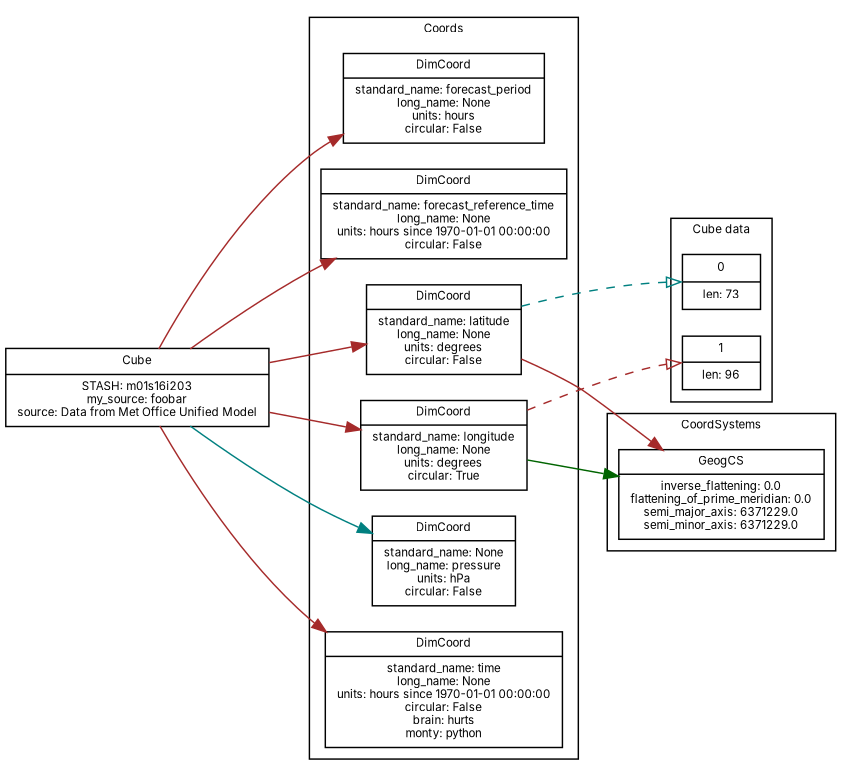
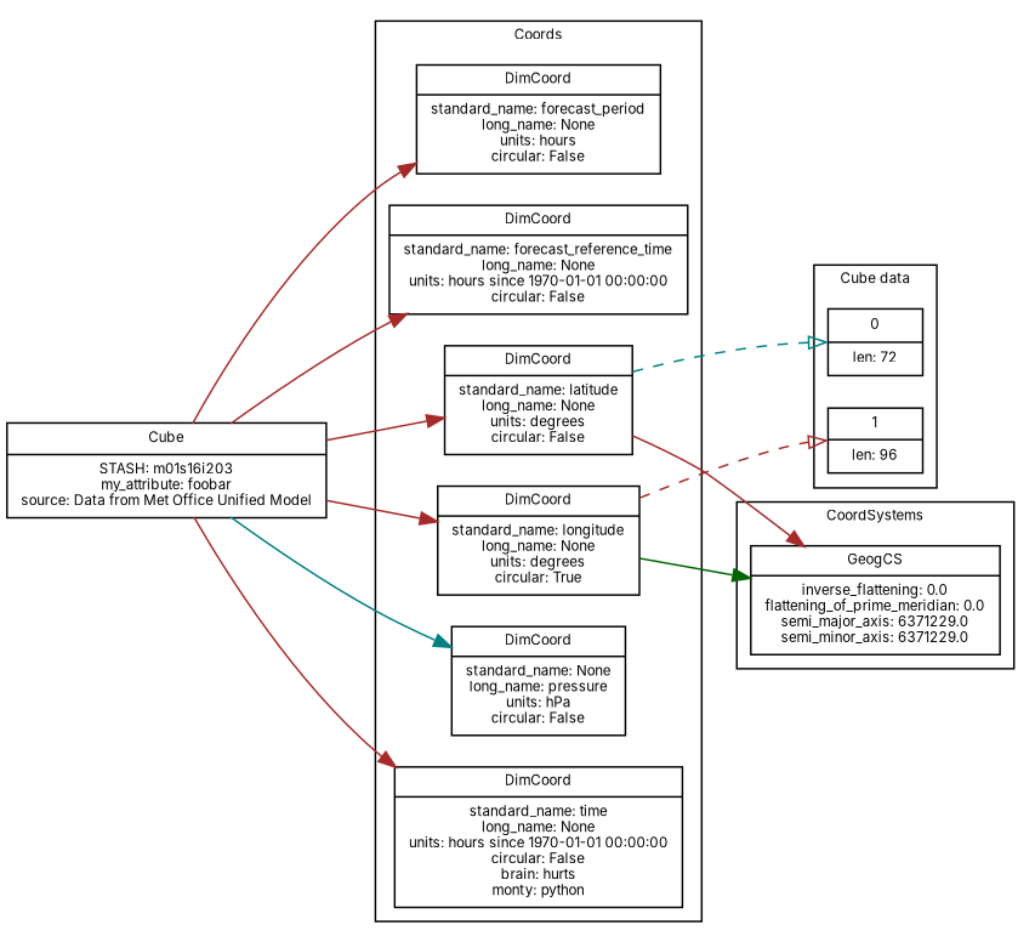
  digraph {
    fontname=Inter
    fontsize=8
    rankdir=LR
    node [fontname=Inter fontsize=8 shape=record]
    edge [arrowhead=normal color=brown fontname=Inter]
-   n1 [label="0|len: 73"]
+   n1 [label="0|len: 72"]
    n2 [label="1|len: 96"]
    n3 [label="DimCoord|standard_name: forecast_period\nlong_name: None\nunits: hours\ncircular: False"]
    n4 [label="DimCoord|standard_name: forecast_reference_time\nlong_name: None\nunits: hours since 1970-01-01 00:00:00\ncircular: False"]
    n5 [label="DimCoord|standard_name: latitude\nlong_name: None\nunits: degrees\ncircular: False"]
    n6 [label="DimCoord|standard_name: longitude\nlong_name: None\nunits: degrees\ncircular: True"]
    n7 [label="DimCoord|standard_name: None\nlong_name: pressure\nunits: hPa\ncircular: False"]
    n8 [label="DimCoord|standard_name: time\nlong_name: None\nunits: hours since 1970-01-01 00:00:00\ncircular: False\nbrain: hurts\nmonty: python"]
    n9 [label="GeogCS|inverse_flattening: 0.0\nflattening_of_prime_meridian: 0.0\nsemi_major_axis: 6371229.0\nsemi_minor_axis: 6371229.0"]
-   n10 [label="Cube|STASH: m01s16i203\nmy_source: foobar\nsource: Data from Met Office Unified Model"]
+   n10 [label="Cube|STASH: m01s16i203\nmy_attribute: foobar\nsource: Data from Met Office Unified Model"]
    subgraph cluster_1 {
      label="Cube data"
      n1
      n2
    }
    subgraph cluster_2 {
      label=Coords
      n3
      n4
      n5
      n6
      n7
      n8
    }
    subgraph cluster_3 {
      label=CoordSystems
      n9
    }
    n5 -> n1 [arrowhead=onormal color=teal headport=w style=dashed]
    n5 -> n9
    n6 -> n2 [arrowhead=onormal headport=w style=dashed]
    n6 -> n9 [color=darkgreen]
    n10 -> n3
    n10 -> n4
    n10 -> n5
    n10 -> n6
    n10 -> n7 [color=teal]
    n10 -> n8
  }
